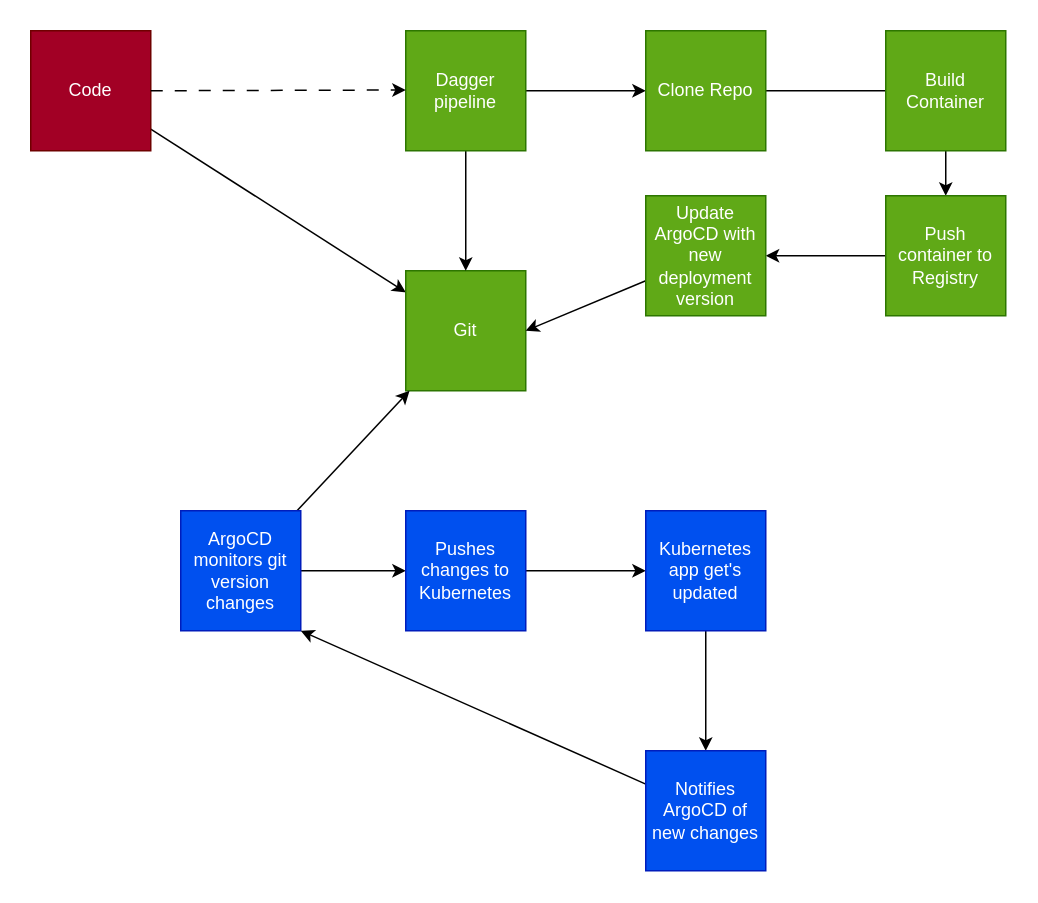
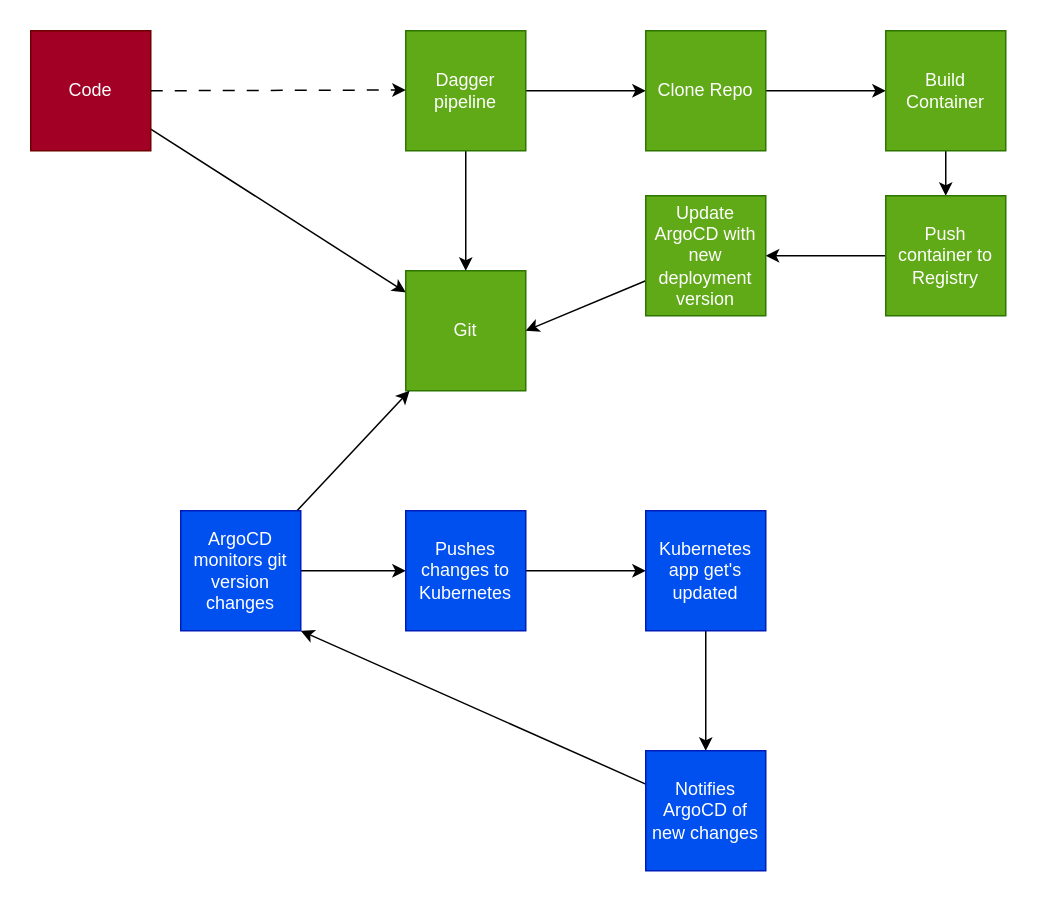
  <mxCell id="0" />
  <mxCell id="1" parent="0" />
  <mxCell id="2" value="" style="edgeStyle=none;html=1;" parent="1" source="3" target="4" edge="1"><mxGeometry relative="1" as="geometry" /></mxCell>
  <mxCell id="3" value="Code" style="whiteSpace=wrap;html=1;aspect=fixed;fillColor=#a20025;fontColor=#ffffff;strokeColor=#6F0000;" parent="1" vertex="1"><mxGeometry x="20" y="20" width="80" height="80" as="geometry" /></mxCell>
  <mxCell id="4" value="Git" style="whiteSpace=wrap;html=1;aspect=fixed;fillColor=#60a917;fontColor=#ffffff;strokeColor=#2D7600;" parent="1" vertex="1"><mxGeometry x="270" y="180" width="80" height="80" as="geometry" /></mxCell>
  <mxCell id="5" value="" style="edgeStyle=none;html=1;" parent="1" source="7" target="4" edge="1"><mxGeometry relative="1" as="geometry" /></mxCell>
  <mxCell id="6" value="" style="edgeStyle=none;html=1;" parent="1" source="7" target="9" edge="1"><mxGeometry relative="1" as="geometry" /></mxCell>
  <mxCell id="7" value="Dagger pipeline" style="whiteSpace=wrap;html=1;aspect=fixed;fillColor=#60a917;fontColor=#ffffff;strokeColor=#2D7600;" parent="1" vertex="1"><mxGeometry x="270" y="20" width="80" height="80" as="geometry" /></mxCell>
- <mxCell id="8" value="" style="edgeStyle=none;html=1;endArrow=none;" parent="1" source="9" target="11" edge="1"><mxGeometry relative="1" as="geometry" /></mxCell>
+ <mxCell id="8" value="" style="edgeStyle=none;html=1;" parent="1" source="9" target="11" edge="1"><mxGeometry relative="1" as="geometry" /></mxCell>
  <mxCell id="9" value="Clone Repo" style="whiteSpace=wrap;html=1;aspect=fixed;fillColor=#60a917;fontColor=#ffffff;strokeColor=#2D7600;" parent="1" vertex="1"><mxGeometry x="430" y="20" width="80" height="80" as="geometry" /></mxCell>
  <mxCell id="10" value="" style="edgeStyle=none;html=1;" parent="1" source="11" target="13" edge="1"><mxGeometry relative="1" as="geometry" /></mxCell>
  <mxCell id="11" value="Build Container" style="whiteSpace=wrap;html=1;aspect=fixed;fillColor=#60a917;fontColor=#ffffff;strokeColor=#2D7600;" parent="1" vertex="1"><mxGeometry x="590" y="20" width="80" height="80" as="geometry" /></mxCell>
  <mxCell id="12" value="" style="edgeStyle=none;html=1;" parent="1" source="13" target="15" edge="1"><mxGeometry relative="1" as="geometry" /></mxCell>
  <mxCell id="13" value="Push container to Registry" style="whiteSpace=wrap;html=1;aspect=fixed;fillColor=#60a917;fontColor=#ffffff;strokeColor=#2D7600;" parent="1" vertex="1"><mxGeometry x="590" y="130" width="80" height="80" as="geometry" /></mxCell>
  <mxCell id="14" value="" style="edgeStyle=none;html=1;entryX=1;entryY=0.5;entryDx=0;entryDy=0;" parent="1" source="15" target="4" edge="1"><mxGeometry relative="1" as="geometry"><mxPoint x="950" y="180" as="targetPoint" /></mxGeometry></mxCell>
  <mxCell id="15" value="Update ArgoCD with new deployment version" style="whiteSpace=wrap;html=1;aspect=fixed;fillColor=#60a917;fontColor=#ffffff;strokeColor=#2D7600;" parent="1" vertex="1"><mxGeometry x="430" y="130" width="80" height="80" as="geometry" /></mxCell>
  <mxCell id="16" value="" style="edgeStyle=none;html=1;" parent="1" source="18" target="4" edge="1"><mxGeometry relative="1" as="geometry" /></mxCell>
  <mxCell id="17" value="" style="edgeStyle=none;html=1;" parent="1" source="18" target="20" edge="1"><mxGeometry relative="1" as="geometry" /></mxCell>
  <mxCell id="18" value="ArgoCD monitors git version changes" style="whiteSpace=wrap;html=1;aspect=fixed;fillColor=#0050ef;fontColor=#ffffff;strokeColor=#001DBC;" parent="1" vertex="1"><mxGeometry x="120" y="340" width="80" height="80" as="geometry" /></mxCell>
  <mxCell id="19" value="" style="edgeStyle=none;html=1;" parent="1" source="20" target="22" edge="1"><mxGeometry relative="1" as="geometry" /></mxCell>
  <mxCell id="20" value="Pushes changes to Kubernetes" style="whiteSpace=wrap;html=1;aspect=fixed;fillColor=#0050ef;fontColor=#ffffff;strokeColor=#001DBC;" parent="1" vertex="1"><mxGeometry x="270" y="340" width="80" height="80" as="geometry" /></mxCell>
  <mxCell id="21" value="" style="edgeStyle=none;html=1;" parent="1" source="22" target="24" edge="1"><mxGeometry relative="1" as="geometry" /></mxCell>
  <mxCell id="22" value="Kubernetes app get's updated" style="whiteSpace=wrap;html=1;aspect=fixed;fillColor=#0050ef;fontColor=#ffffff;strokeColor=#001DBC;" parent="1" vertex="1"><mxGeometry x="430" y="340" width="80" height="80" as="geometry" /></mxCell>
  <mxCell id="23" value="" style="edgeStyle=none;html=1;entryX=1;entryY=1;entryDx=0;entryDy=0;" parent="1" source="24" target="18" edge="1"><mxGeometry relative="1" as="geometry"><mxPoint x="350" y="540" as="targetPoint" /></mxGeometry></mxCell>
  <mxCell id="24" value="Notifies ArgoCD of new changes" style="whiteSpace=wrap;html=1;aspect=fixed;fillColor=#0050ef;fontColor=#ffffff;strokeColor=#001DBC;" parent="1" vertex="1"><mxGeometry x="430" y="500" width="80" height="80" as="geometry" /></mxCell>
  <mxCell id="25" value="" style="edgeStyle=none;html=1;strokeColor=default;jumpStyle=none;exitX=1;exitY=0.5;exitDx=0;exitDy=0;shadow=0;dashed=1;dashPattern=8 8;" edge="1" parent="1" source="3"><mxGeometry relative="1" as="geometry"><mxPoint x="110" y="59.5" as="sourcePoint" /><mxPoint x="270" y="59.5" as="targetPoint" /></mxGeometry></mxCell>
